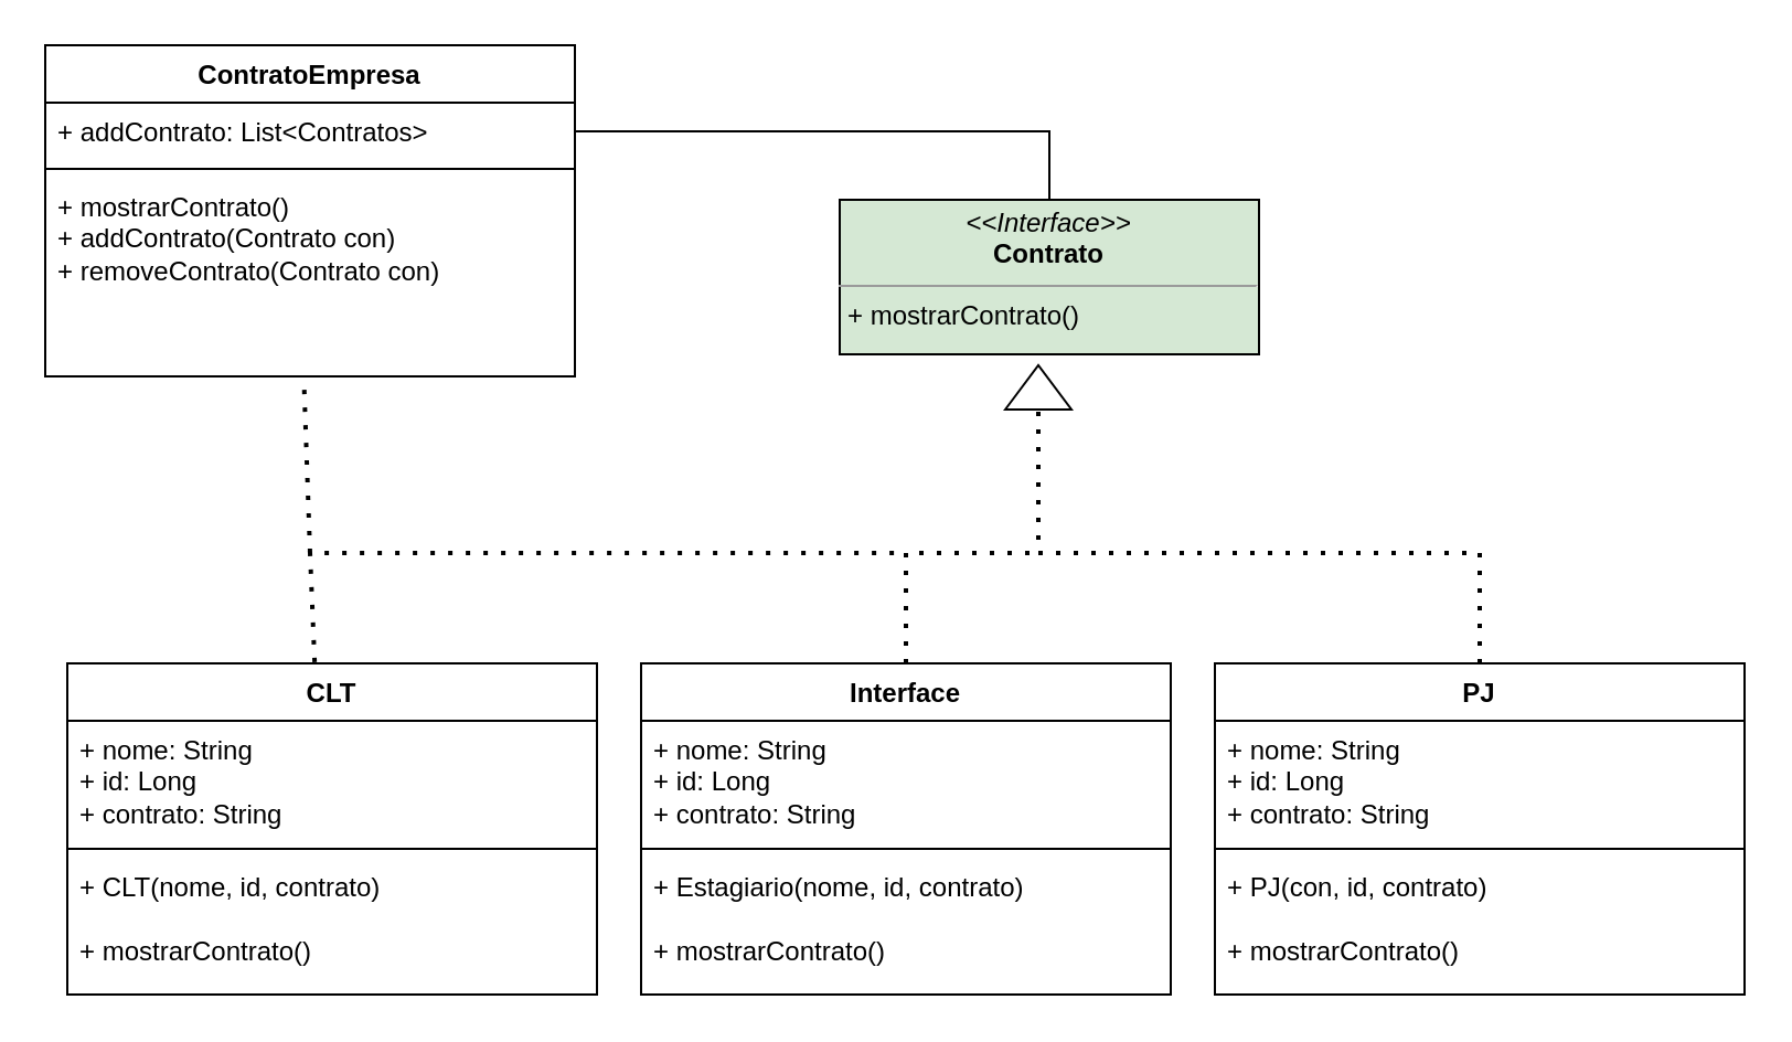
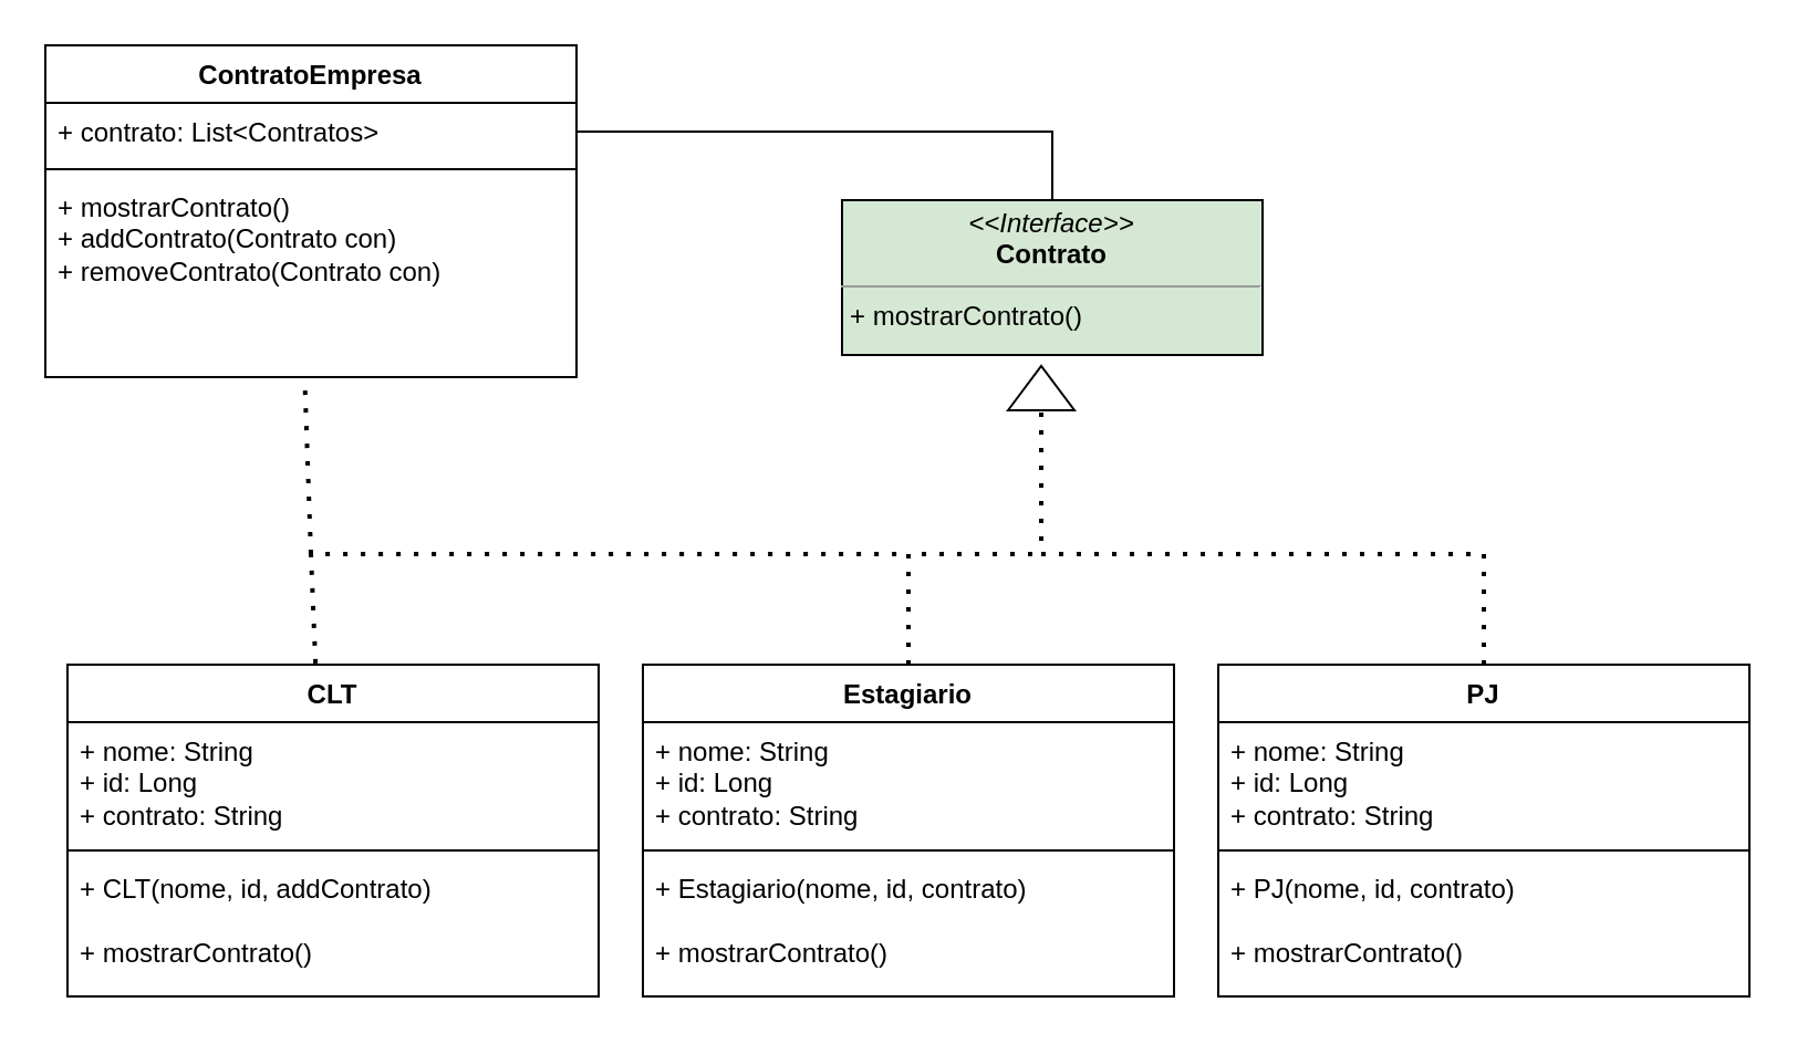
  <mxCell id="0" />
  <mxCell id="1" parent="0" />
  <mxCell id="2" value="&lt;p style=&quot;margin:0px;margin-top:4px;text-align:center;&quot;&gt;&lt;i&gt;&amp;lt;&amp;lt;Interface&amp;gt;&amp;gt;&lt;/i&gt;&lt;br&gt;&lt;b&gt;Contrato&lt;/b&gt;&lt;/p&gt;&lt;hr size=&quot;1&quot;&gt;&lt;p style=&quot;margin:0px;margin-left:4px;&quot;&gt;+ mostrarContrato()&lt;br&gt;&lt;/p&gt;" style="verticalAlign=top;align=left;overflow=fill;fontSize=12;fontFamily=Helvetica;html=1;whiteSpace=wrap;fillColor=#d5e8d4;" parent="1" vertex="1"><mxGeometry x="380" y="90" width="190" height="70" as="geometry" /></mxCell>
  <mxCell id="3" value="ContratoEmpresa" style="swimlane;fontStyle=1;align=center;verticalAlign=top;childLayout=stackLayout;horizontal=1;startSize=26;horizontalStack=0;resizeParent=1;resizeParentMax=0;resizeLast=0;collapsible=1;marginBottom=0;whiteSpace=wrap;html=1;" parent="1" vertex="1"><mxGeometry x="20" y="20" width="240" height="150" as="geometry" /></mxCell>
- <mxCell id="4" value="+ addContrato: List&amp;lt;Contratos&amp;gt;" style="text;strokeColor=none;fillColor=none;align=left;verticalAlign=top;spacingLeft=4;spacingRight=4;overflow=hidden;rotatable=0;points=[[0,0.5],[1,0.5]];portConstraint=eastwest;whiteSpace=wrap;html=1;" parent="3" vertex="1"><mxGeometry y="26" width="240" height="26" as="geometry" /></mxCell>
+ <mxCell id="4" value="+ contrato: List&amp;lt;Contratos&amp;gt;" style="text;strokeColor=none;fillColor=none;align=left;verticalAlign=top;spacingLeft=4;spacingRight=4;overflow=hidden;rotatable=0;points=[[0,0.5],[1,0.5]];portConstraint=eastwest;whiteSpace=wrap;html=1;" parent="3" vertex="1"><mxGeometry y="26" width="240" height="26" as="geometry" /></mxCell>
  <mxCell id="5" value="" style="line;strokeWidth=1;fillColor=none;align=left;verticalAlign=middle;spacingTop=-1;spacingLeft=3;spacingRight=3;rotatable=0;labelPosition=right;points=[];portConstraint=eastwest;strokeColor=inherit;" parent="3" vertex="1"><mxGeometry y="52" width="240" height="8" as="geometry" /></mxCell>
  <mxCell id="6" value="+ mostrarContrato()&lt;br&gt;+ addContrato(Contrato con)&lt;br&gt;+ removeContrato(Contrato con)" style="text;strokeColor=none;fillColor=none;align=left;verticalAlign=top;spacingLeft=4;spacingRight=4;overflow=hidden;rotatable=0;points=[[0,0.5],[1,0.5]];portConstraint=eastwest;whiteSpace=wrap;html=1;" parent="3" vertex="1"><mxGeometry y="60" width="240" height="90" as="geometry" /></mxCell>
  <mxCell id="7" value="CLT" style="swimlane;fontStyle=1;align=center;verticalAlign=top;childLayout=stackLayout;horizontal=1;startSize=26;horizontalStack=0;resizeParent=1;resizeParentMax=0;resizeLast=0;collapsible=1;marginBottom=0;whiteSpace=wrap;html=1;" parent="1" vertex="1"><mxGeometry x="30" y="300" width="240" height="150" as="geometry" /></mxCell>
  <mxCell id="8" value="+ nome: String&lt;br&gt;+ id: Long&lt;br&gt;+ contrato: String" style="text;strokeColor=none;fillColor=none;align=left;verticalAlign=top;spacingLeft=4;spacingRight=4;overflow=hidden;rotatable=0;points=[[0,0.5],[1,0.5]];portConstraint=eastwest;whiteSpace=wrap;html=1;" parent="7" vertex="1"><mxGeometry y="26" width="240" height="54" as="geometry" /></mxCell>
  <mxCell id="9" value="" style="line;strokeWidth=1;fillColor=none;align=left;verticalAlign=middle;spacingTop=-1;spacingLeft=3;spacingRight=3;rotatable=0;labelPosition=right;points=[];portConstraint=eastwest;strokeColor=inherit;" parent="7" vertex="1"><mxGeometry y="80" width="240" height="8" as="geometry" /></mxCell>
- <mxCell id="10" value="+ CLT(nome, id, contrato)&lt;br&gt;&lt;br&gt;+ mostrarContrato()" style="text;strokeColor=none;fillColor=none;align=left;verticalAlign=top;spacingLeft=4;spacingRight=4;overflow=hidden;rotatable=0;points=[[0,0.5],[1,0.5]];portConstraint=eastwest;whiteSpace=wrap;html=1;" parent="7" vertex="1"><mxGeometry y="88" width="240" height="62" as="geometry" /></mxCell>
- <mxCell id="11" value="Interface" style="swimlane;fontStyle=1;align=center;verticalAlign=top;childLayout=stackLayout;horizontal=1;startSize=26;horizontalStack=0;resizeParent=1;resizeParentMax=0;resizeLast=0;collapsible=1;marginBottom=0;whiteSpace=wrap;html=1;" parent="1" vertex="1"><mxGeometry x="290" y="300" width="240" height="150" as="geometry" /></mxCell>
+ <mxCell id="10" value="+ CLT(nome, id, addContrato)&lt;br&gt;&lt;br&gt;+ mostrarContrato()" style="text;strokeColor=none;fillColor=none;align=left;verticalAlign=top;spacingLeft=4;spacingRight=4;overflow=hidden;rotatable=0;points=[[0,0.5],[1,0.5]];portConstraint=eastwest;whiteSpace=wrap;html=1;" parent="7" vertex="1"><mxGeometry y="88" width="240" height="62" as="geometry" /></mxCell>
+ <mxCell id="11" value="Estagiario" style="swimlane;fontStyle=1;align=center;verticalAlign=top;childLayout=stackLayout;horizontal=1;startSize=26;horizontalStack=0;resizeParent=1;resizeParentMax=0;resizeLast=0;collapsible=1;marginBottom=0;whiteSpace=wrap;html=1;" parent="1" vertex="1"><mxGeometry x="290" y="300" width="240" height="150" as="geometry" /></mxCell>
  <mxCell id="12" value="+ nome: String&lt;br&gt;+ id: Long&lt;br&gt;+ contrato: String" style="text;strokeColor=none;fillColor=none;align=left;verticalAlign=top;spacingLeft=4;spacingRight=4;overflow=hidden;rotatable=0;points=[[0,0.5],[1,0.5]];portConstraint=eastwest;whiteSpace=wrap;html=1;" parent="11" vertex="1"><mxGeometry y="26" width="240" height="54" as="geometry" /></mxCell>
  <mxCell id="13" value="" style="line;strokeWidth=1;fillColor=none;align=left;verticalAlign=middle;spacingTop=-1;spacingLeft=3;spacingRight=3;rotatable=0;labelPosition=right;points=[];portConstraint=eastwest;strokeColor=inherit;" parent="11" vertex="1"><mxGeometry y="80" width="240" height="8" as="geometry" /></mxCell>
  <mxCell id="14" value="+ Estagiario(nome, id, contrato)&lt;br&gt;&lt;br&gt;+ mostrarContrato()" style="text;strokeColor=none;fillColor=none;align=left;verticalAlign=top;spacingLeft=4;spacingRight=4;overflow=hidden;rotatable=0;points=[[0,0.5],[1,0.5]];portConstraint=eastwest;whiteSpace=wrap;html=1;" parent="11" vertex="1"><mxGeometry y="88" width="240" height="62" as="geometry" /></mxCell>
  <mxCell id="15" value="PJ" style="swimlane;fontStyle=1;align=center;verticalAlign=top;childLayout=stackLayout;horizontal=1;startSize=26;horizontalStack=0;resizeParent=1;resizeParentMax=0;resizeLast=0;collapsible=1;marginBottom=0;whiteSpace=wrap;html=1;" parent="1" vertex="1"><mxGeometry x="550" y="300" width="240" height="150" as="geometry" /></mxCell>
  <mxCell id="16" value="+ nome: String&lt;br&gt;+ id: Long&lt;br&gt;+ contrato: String" style="text;strokeColor=none;fillColor=none;align=left;verticalAlign=top;spacingLeft=4;spacingRight=4;overflow=hidden;rotatable=0;points=[[0,0.5],[1,0.5]];portConstraint=eastwest;whiteSpace=wrap;html=1;" parent="15" vertex="1"><mxGeometry y="26" width="240" height="54" as="geometry" /></mxCell>
  <mxCell id="17" value="" style="line;strokeWidth=1;fillColor=none;align=left;verticalAlign=middle;spacingTop=-1;spacingLeft=3;spacingRight=3;rotatable=0;labelPosition=right;points=[];portConstraint=eastwest;strokeColor=inherit;" parent="15" vertex="1"><mxGeometry y="80" width="240" height="8" as="geometry" /></mxCell>
- <mxCell id="18" value="+ PJ(con, id, contrato)&lt;br&gt;&lt;br&gt;+ mostrarContrato()" style="text;strokeColor=none;fillColor=none;align=left;verticalAlign=top;spacingLeft=4;spacingRight=4;overflow=hidden;rotatable=0;points=[[0,0.5],[1,0.5]];portConstraint=eastwest;whiteSpace=wrap;html=1;" parent="15" vertex="1"><mxGeometry y="88" width="240" height="62" as="geometry" /></mxCell>
+ <mxCell id="18" value="+ PJ(nome, id, contrato)&lt;br&gt;&lt;br&gt;+ mostrarContrato()" style="text;strokeColor=none;fillColor=none;align=left;verticalAlign=top;spacingLeft=4;spacingRight=4;overflow=hidden;rotatable=0;points=[[0,0.5],[1,0.5]];portConstraint=eastwest;whiteSpace=wrap;html=1;" parent="15" vertex="1"><mxGeometry y="88" width="240" height="62" as="geometry" /></mxCell>
  <mxCell id="19" value="" style="triangle;whiteSpace=wrap;html=1;rotation=-90;" parent="1" vertex="1"><mxGeometry x="460" y="160" width="20" height="30" as="geometry" /></mxCell>
  <mxCell id="20" value="" style="endArrow=none;html=1;rounded=0;exitX=1;exitY=0.5;exitDx=0;exitDy=0;entryX=0.5;entryY=0;entryDx=0;entryDy=0;" edge="1" parent="1" source="4" target="2"><mxGeometry width="50" height="50" relative="1" as="geometry"><mxPoint x="330" y="70" as="sourcePoint" /><mxPoint x="380" y="20" as="targetPoint" /><Array as="points"><mxPoint x="475" y="59" /></Array></mxGeometry></mxCell>
  <mxCell id="21" value="" style="endArrow=none;dashed=1;html=1;dashPattern=1 3;strokeWidth=2;rounded=0;entryX=0;entryY=0.5;entryDx=0;entryDy=0;exitX=0.5;exitY=0;exitDx=0;exitDy=0;" edge="1" parent="1" source="15" target="19"><mxGeometry width="50" height="50" relative="1" as="geometry"><mxPoint x="360" y="230" as="sourcePoint" /><mxPoint x="410" y="180" as="targetPoint" /><Array as="points"><mxPoint x="670" y="250" /><mxPoint x="470" y="250" /></Array></mxGeometry></mxCell>
  <mxCell id="22" value="" style="endArrow=none;dashed=1;html=1;dashPattern=1 3;strokeWidth=2;rounded=0;exitX=0.5;exitY=0;exitDx=0;exitDy=0;" edge="1" parent="1" source="11"><mxGeometry width="50" height="50" relative="1" as="geometry"><mxPoint x="360" y="230" as="sourcePoint" /><mxPoint x="470" y="250" as="targetPoint" /><Array as="points"><mxPoint x="410" y="250" /></Array></mxGeometry></mxCell>
  <mxCell id="23" value="" style="endArrow=none;dashed=1;html=1;dashPattern=1 3;strokeWidth=2;rounded=0;exitX=0.467;exitY=-0.004;exitDx=0;exitDy=0;exitPerimeter=0;" edge="1" parent="1" source="7"><mxGeometry width="50" height="50" relative="1" as="geometry"><mxPoint x="360" y="230" as="sourcePoint" /><mxPoint x="410" y="250" as="targetPoint" /><Array as="points"><mxPoint x="140" y="250" /></Array></mxGeometry></mxCell>
  <mxCell id="24" value="" style="endArrow=none;dashed=1;html=1;dashPattern=1 3;strokeWidth=2;rounded=0;entryX=0.489;entryY=1.067;entryDx=0;entryDy=0;entryPerimeter=0;" edge="1" parent="1" target="6"><mxGeometry width="50" height="50" relative="1" as="geometry"><mxPoint x="140" y="250" as="sourcePoint" /><mxPoint x="410" y="180" as="targetPoint" /></mxGeometry></mxCell>
